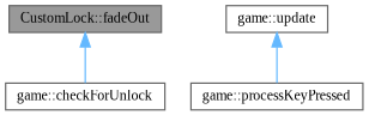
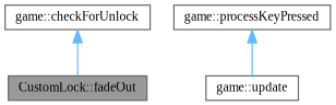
  digraph {
    fontname="Liberation Serif"
    rankdir=TB
    node [color=grey40 fillcolor=white fontname="Liberation Serif" fontsize=10 shape=box style=filled]
    edge [color=steelblue1 dir=back fontname="Liberation Serif" fontsize=10 labelfontname=Helvetica labelfontsize=10 style=solid]
    n1 [color=gray40 fillcolor=grey60 fontcolor=black height=0.2 label="CustomLock::fadeOut" width=0.4]
    n2 [height=0.2 label="game::checkForUnlock" width=0.4]
    n3 [height=0.2 label="game::processKeyPressed" width=0.4]
    n4 [height=0.2 label="game::update" width=0.4]
-   n1 -> n2
-   n4 -> n3
+   n2 -> n1
+   n3 -> n4
  }
